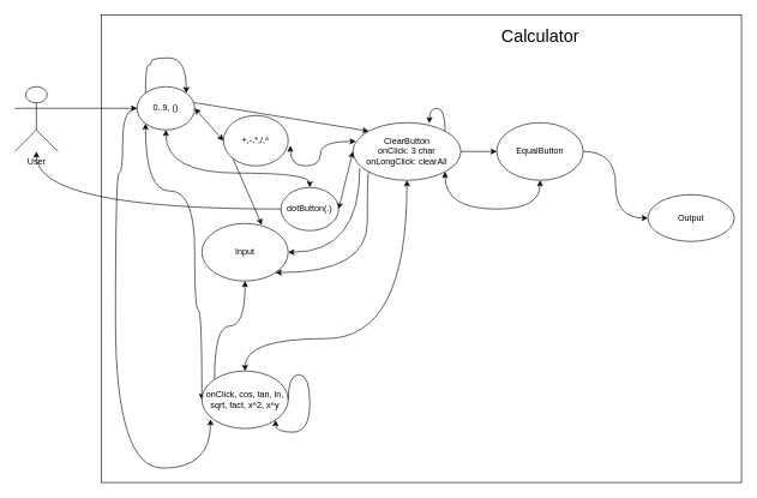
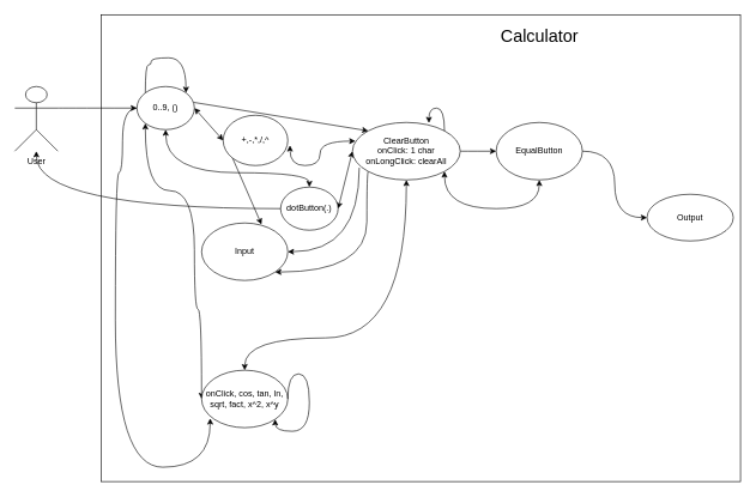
  <mxCell id="0" />
  <mxCell id="1" parent="0" />
  <mxCell id="2" value="" style="rounded=0;whiteSpace=wrap;html=1;" vertex="1" parent="1"><mxGeometry x="140" y="20" width="890" height="650" as="geometry" /></mxCell>
  <mxCell id="3" style="edgeStyle=orthogonalEdgeStyle;rounded=0;orthogonalLoop=1;jettySize=auto;html=1;exitX=1;exitY=0.333;exitDx=0;exitDy=0;exitPerimeter=0;curved=1;entryX=0;entryY=0.5;entryDx=0;entryDy=0;" parent="1" source="4" target="7" edge="1"><mxGeometry relative="1" as="geometry"><mxPoint x="200" y="180" as="targetPoint" /></mxGeometry></mxCell>
  <mxCell id="4" value="User" style="shape=umlActor;verticalLabelPosition=bottom;verticalAlign=top;html=1;outlineConnect=0;" parent="1" vertex="1"><mxGeometry x="20" y="120" width="60" height="90" as="geometry" /></mxCell>
  <mxCell id="5" style="edgeStyle=orthogonalEdgeStyle;curved=1;rounded=0;orthogonalLoop=1;jettySize=auto;html=1;exitX=0.5;exitY=1;exitDx=0;exitDy=0;entryX=0.5;entryY=0;entryDx=0;entryDy=0;startArrow=classic;startFill=1;" parent="1" source="7" target="10" edge="1"><mxGeometry relative="1" as="geometry"><Array as="points"><mxPoint x="230" y="240" /><mxPoint x="430" y="240" /></Array></mxGeometry></mxCell>
  <mxCell id="6" style="edgeStyle=orthogonalEdgeStyle;curved=1;rounded=0;orthogonalLoop=1;jettySize=auto;html=1;exitX=0;exitY=0.5;exitDx=0;exitDy=0;entryX=0.1;entryY=0.838;entryDx=0;entryDy=0;startArrow=none;startFill=0;entryPerimeter=0;" parent="1" source="7" target="22" edge="1"><mxGeometry relative="1" as="geometry"><Array as="points"><mxPoint x="170" y="150" /><mxPoint x="170" y="240" /><mxPoint x="160" y="240" /><mxPoint x="160" y="650" /><mxPoint x="292" y="650" /></Array><mxPoint x="640" y="570" as="targetPoint" /></mxGeometry></mxCell>
  <mxCell id="7" value="0..9, ()" style="ellipse;whiteSpace=wrap;html=1;" parent="1" vertex="1"><mxGeometry x="190" y="120" width="80" height="60" as="geometry" /></mxCell>
  <mxCell id="8" style="edgeStyle=none;rounded=0;orthogonalLoop=1;jettySize=auto;html=1;exitX=1;exitY=0.5;exitDx=0;exitDy=0;entryX=0;entryY=0.5;entryDx=0;entryDy=0;startArrow=classic;startFill=1;" parent="1" source="10" target="15" edge="1"><mxGeometry relative="1" as="geometry" /></mxCell>
  <mxCell id="9" style="edgeStyle=orthogonalEdgeStyle;curved=1;rounded=0;orthogonalLoop=1;jettySize=auto;html=1;exitX=0;exitY=0.5;exitDx=0;exitDy=0;" parent="1" source="10" target="4" edge="1"><mxGeometry relative="1" as="geometry" /></mxCell>
  <mxCell id="10" value="dotButton(.)" style="ellipse;whiteSpace=wrap;html=1;" parent="1" vertex="1"><mxGeometry x="390" y="260" width="80" height="60" as="geometry" /></mxCell>
  <mxCell id="11" style="edgeStyle=orthogonalEdgeStyle;curved=1;rounded=0;orthogonalLoop=1;jettySize=auto;html=1;exitX=0.027;exitY=0.325;exitDx=0;exitDy=0;entryX=1.033;entryY=0.6;entryDx=0;entryDy=0;startArrow=classic;startFill=1;exitPerimeter=0;entryPerimeter=0;" parent="1" source="15" target="17" edge="1"><mxGeometry relative="1" as="geometry"><Array as="points"><mxPoint x="445" y="196" /><mxPoint x="445" y="230" /><mxPoint x="403" y="230" /></Array></mxGeometry></mxCell>
  <mxCell id="12" style="edgeStyle=orthogonalEdgeStyle;curved=1;rounded=0;orthogonalLoop=1;jettySize=auto;html=1;exitX=0.5;exitY=1;exitDx=0;exitDy=0;entryX=0.5;entryY=0;entryDx=0;entryDy=0;startArrow=classic;startFill=1;" parent="1" source="15" target="22" edge="1"><mxGeometry relative="1" as="geometry"><Array as="points"><mxPoint x="565" y="470" /><mxPoint x="340" y="470" /></Array></mxGeometry></mxCell>
  <mxCell id="13" style="edgeStyle=orthogonalEdgeStyle;curved=1;rounded=0;orthogonalLoop=1;jettySize=auto;html=1;exitX=1;exitY=0.5;exitDx=0;exitDy=0;entryX=0;entryY=0.5;entryDx=0;entryDy=0;startArrow=none;startFill=0;" parent="1" source="15" target="24" edge="1"><mxGeometry relative="1" as="geometry" /></mxCell>
  <mxCell id="14" style="edgeStyle=orthogonalEdgeStyle;curved=1;rounded=0;orthogonalLoop=1;jettySize=auto;html=1;exitX=0;exitY=1;exitDx=0;exitDy=0;entryX=1;entryY=1;entryDx=0;entryDy=0;" parent="1" source="15" target="32" edge="1"><mxGeometry relative="1" as="geometry"><Array as="points"><mxPoint x="510" y="238" /><mxPoint x="510" y="378" /></Array></mxGeometry></mxCell>
- <mxCell id="15" value="ClearButton&lt;br&gt;onClick: 3 char&lt;br&gt;onLongClick: clearAll" style="ellipse;whiteSpace=wrap;html=1;" parent="1" vertex="1"><mxGeometry x="490" y="170" width="150" height="80" as="geometry" /></mxCell>
+ <mxCell id="15" value="ClearButton&lt;br&gt;onClick: 1 char&lt;br&gt;onLongClick: clearAll" style="ellipse;whiteSpace=wrap;html=1;" parent="1" vertex="1"><mxGeometry x="490" y="170" width="150" height="80" as="geometry" /></mxCell>
  <mxCell id="16" style="rounded=0;orthogonalLoop=1;jettySize=auto;html=1;exitX=0;exitY=1;exitDx=0;exitDy=0;entryX=0.695;entryY=0.026;entryDx=0;entryDy=0;entryPerimeter=0;" parent="1" source="17" target="32" edge="1"><mxGeometry relative="1" as="geometry" /></mxCell>
  <mxCell id="17" value="+,-,*,/,^" style="ellipse;whiteSpace=wrap;html=1;" parent="1" vertex="1"><mxGeometry x="310" y="160" width="90" height="70" as="geometry" /></mxCell>
  <mxCell id="18" value="" style="endArrow=classic;startArrow=classic;html=1;rounded=0;entryX=0;entryY=0.5;entryDx=0;entryDy=0;exitX=1;exitY=0.5;exitDx=0;exitDy=0;" parent="1" source="7" target="17" edge="1"><mxGeometry width="50" height="50" relative="1" as="geometry"><mxPoint x="660" y="400" as="sourcePoint" /><mxPoint x="710" y="350" as="targetPoint" /></mxGeometry></mxCell>
  <mxCell id="19" value="" style="endArrow=classic;html=1;rounded=0;exitX=0.988;exitY=0.367;exitDx=0;exitDy=0;entryX=0;entryY=0;entryDx=0;entryDy=0;exitPerimeter=0;" parent="1" source="7" target="15" edge="1"><mxGeometry width="50" height="50" relative="1" as="geometry"><mxPoint x="460" y="370" as="sourcePoint" /><mxPoint x="520" y="360" as="targetPoint" /></mxGeometry></mxCell>
  <mxCell id="20" style="edgeStyle=orthogonalEdgeStyle;curved=1;rounded=0;orthogonalLoop=1;jettySize=auto;html=1;exitX=0;exitY=0.5;exitDx=0;exitDy=0;entryX=0;entryY=1;entryDx=0;entryDy=0;startArrow=classic;startFill=1;" parent="1" source="22" target="7" edge="1"><mxGeometry relative="1" as="geometry"><Array as="points"><mxPoint x="280" y="430" /><mxPoint x="270" y="430" /><mxPoint x="270" y="265" /><mxPoint x="202" y="265" /></Array></mxGeometry></mxCell>
- <mxCell id="21" style="edgeStyle=orthogonalEdgeStyle;curved=1;rounded=0;orthogonalLoop=1;jettySize=auto;html=1;exitX=0;exitY=0;exitDx=0;exitDy=0;entryX=0.5;entryY=1;entryDx=0;entryDy=0;" parent="1" source="22" target="32" edge="1"><mxGeometry relative="1" as="geometry" /></mxCell>
  <mxCell id="22" value="onClick, cos, tan, ln, sqrt, fact, x^2, x^y" style="ellipse;whiteSpace=wrap;html=1;" parent="1" vertex="1"><mxGeometry x="280" y="515" width="120" height="80" as="geometry" /></mxCell>
  <mxCell id="23" style="edgeStyle=orthogonalEdgeStyle;curved=1;rounded=0;orthogonalLoop=1;jettySize=auto;html=1;exitX=1;exitY=0.5;exitDx=0;exitDy=0;entryX=0;entryY=0.5;entryDx=0;entryDy=0;startArrow=none;startFill=0;" parent="1" source="24" target="27" edge="1"><mxGeometry relative="1" as="geometry" /></mxCell>
  <mxCell id="24" value="EqualButton" style="ellipse;whiteSpace=wrap;html=1;" parent="1" vertex="1"><mxGeometry x="690" y="170" width="120" height="80" as="geometry" /></mxCell>
  <mxCell id="25" style="edgeStyle=orthogonalEdgeStyle;curved=1;rounded=0;orthogonalLoop=1;jettySize=auto;html=1;entryX=1;entryY=1;entryDx=0;entryDy=0;startArrow=none;startFill=0;" parent="1" target="15" edge="1"><mxGeometry relative="1" as="geometry"><Array as="points"><mxPoint x="618" y="290" /></Array><mxPoint x="690" y="290" as="sourcePoint" /></mxGeometry></mxCell>
  <mxCell id="26" style="edgeStyle=orthogonalEdgeStyle;curved=1;rounded=0;orthogonalLoop=1;jettySize=auto;html=1;entryX=0.5;entryY=1;entryDx=0;entryDy=0;startArrow=none;startFill=0;" parent="1" target="24" edge="1"><mxGeometry relative="1" as="geometry"><mxPoint x="690" y="290" as="sourcePoint" /><Array as="points"><mxPoint x="750" y="290" /></Array></mxGeometry></mxCell>
  <mxCell id="27" value="Output" style="ellipse;whiteSpace=wrap;html=1;" parent="1" vertex="1"><mxGeometry x="900" y="270" width="120" height="65" as="geometry" /></mxCell>
  <mxCell id="28" style="edgeStyle=orthogonalEdgeStyle;curved=1;rounded=0;orthogonalLoop=1;jettySize=auto;html=1;exitX=0;exitY=0;exitDx=0;exitDy=0;entryX=1;entryY=0;entryDx=0;entryDy=0;" parent="1" source="7" target="7" edge="1"><mxGeometry relative="1" as="geometry"><Array as="points"><mxPoint x="202" y="90" /><mxPoint x="210" y="90" /><mxPoint x="210" y="80" /><mxPoint x="258" y="80" /></Array></mxGeometry></mxCell>
  <mxCell id="29" style="edgeStyle=orthogonalEdgeStyle;curved=1;rounded=0;orthogonalLoop=1;jettySize=auto;html=1;exitX=1;exitY=0.5;exitDx=0;exitDy=0;entryX=1;entryY=1;entryDx=0;entryDy=0;" parent="1" source="22" target="22" edge="1"><mxGeometry relative="1" as="geometry"><Array as="points"><mxPoint x="400" y="520" /><mxPoint x="430" y="520" /><mxPoint x="430" y="600" /><mxPoint x="382" y="600" /></Array></mxGeometry></mxCell>
  <mxCell id="30" style="edgeStyle=orthogonalEdgeStyle;curved=1;rounded=0;orthogonalLoop=1;jettySize=auto;html=1;exitX=1;exitY=0;exitDx=0;exitDy=0;entryX=0.709;entryY=0.01;entryDx=0;entryDy=0;entryPerimeter=0;" parent="1" source="15" target="15" edge="1"><mxGeometry relative="1" as="geometry"><Array as="points"><mxPoint x="618" y="150" /><mxPoint x="596" y="150" /></Array></mxGeometry></mxCell>
  <mxCell id="31" style="edgeStyle=orthogonalEdgeStyle;rounded=0;orthogonalLoop=1;jettySize=auto;html=1;exitX=1;exitY=0.5;exitDx=0;exitDy=0;entryX=0.063;entryY=0.788;entryDx=0;entryDy=0;entryPerimeter=0;curved=1;endArrow=none;endFill=0;startArrow=classic;startFill=1;" parent="1" source="32" target="15" edge="1"><mxGeometry relative="1" as="geometry" /></mxCell>
  <mxCell id="32" value="Input" style="ellipse;whiteSpace=wrap;html=1;" parent="1" vertex="1"><mxGeometry x="280" y="310" width="120" height="80" as="geometry" /></mxCell>
  <mxCell id="33" value="&lt;font style=&quot;font-size: 24px&quot;&gt;Calculator&lt;/font&gt;" style="text;html=1;resizable=0;autosize=1;align=center;verticalAlign=middle;points=[];fillColor=none;strokeColor=none;rounded=0;" vertex="1" parent="1"><mxGeometry x="690" y="40" width="120" height="20" as="geometry" /></mxCell>
